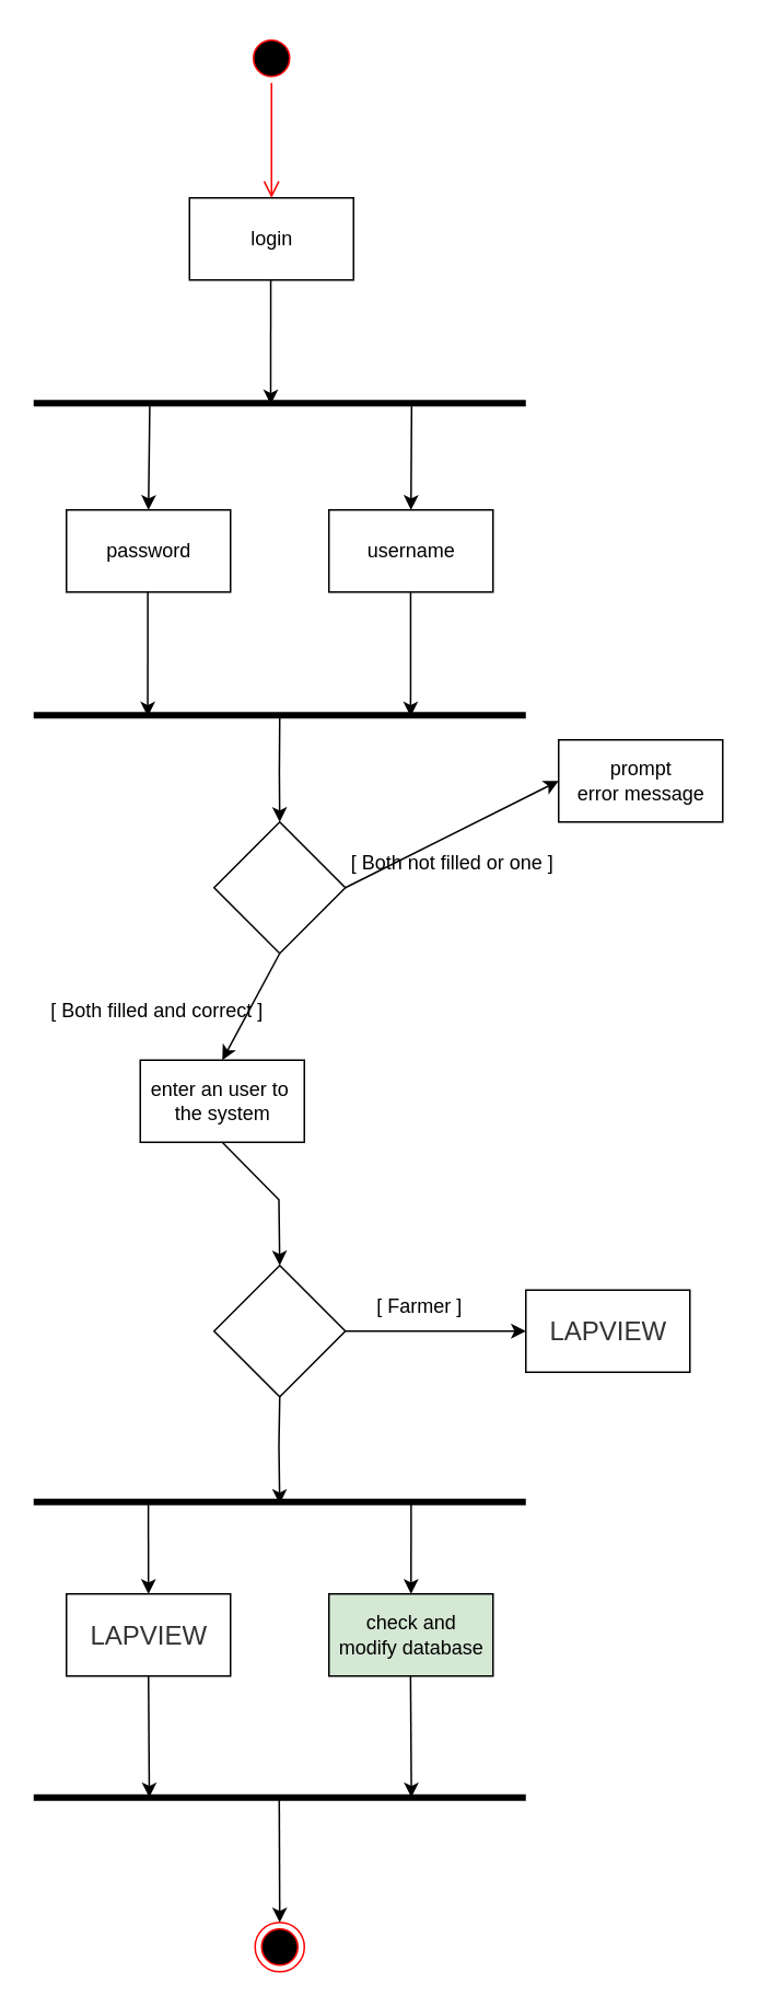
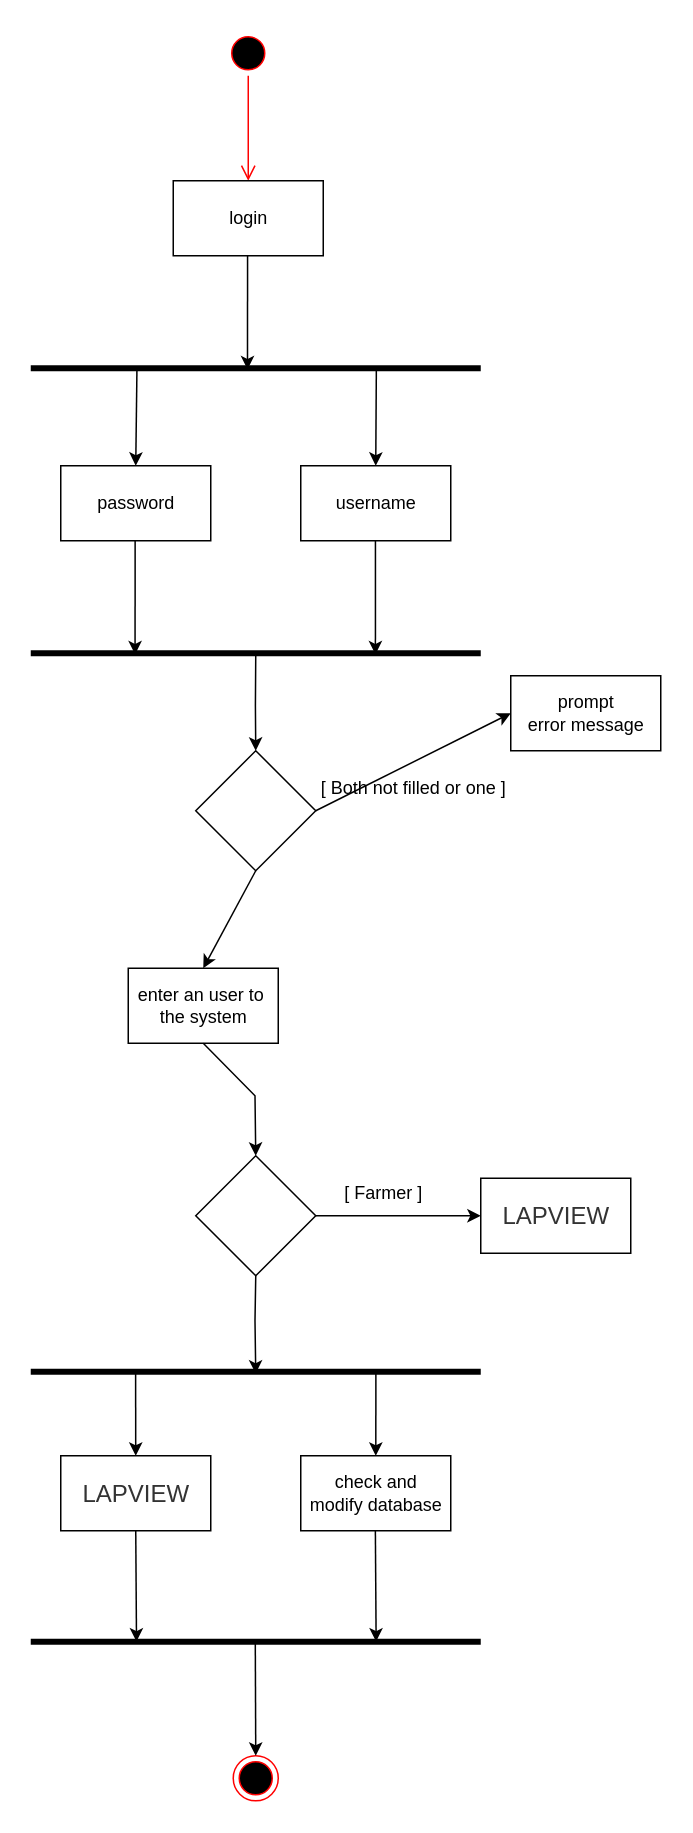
  <mxCell id="0" />
  <mxCell id="1" parent="0" />
  <mxCell id="2" value="" style="ellipse;html=1;shape=startState;fillColor=#000000;strokeColor=#ff0000;" parent="1" vertex="1"><mxGeometry x="150" width="30" height="30" as="geometry" y="20" /></mxCell>
  <mxCell id="3" value="" style="edgeStyle=orthogonalEdgeStyle;html=1;verticalAlign=bottom;endArrow=open;endSize=8;strokeColor=#ff0000;rounded=0;entryX=0.5;entryY=0;entryDx=0;entryDy=0;" parent="1" source="2" target="4" edge="1"><mxGeometry relative="1" as="geometry"><mxPoint x="165" y="110" as="targetPoint" /></mxGeometry></mxCell>
  <mxCell id="4" value="login" style="html=1;dashed=0;whitespace=wrap;" parent="1" vertex="1"><mxGeometry x="115" y="120" width="100" height="50" as="geometry" /></mxCell>
  <mxCell id="5" value="" style="line;strokeWidth=4;html=1;" parent="1" vertex="1"><mxGeometry x="20" y="240" width="300" height="10" as="geometry" /></mxCell>
  <mxCell id="6" value="password" style="html=1;dashed=0;whitespace=wrap;" parent="1" vertex="1"><mxGeometry x="40" y="310" width="100" height="50" as="geometry" /></mxCell>
  <mxCell id="7" value="username" style="html=1;dashed=0;whitespace=wrap;" parent="1" vertex="1"><mxGeometry x="200" y="310" width="100" height="50" as="geometry" /></mxCell>
  <mxCell id="8" value="" style="line;strokeWidth=4;html=1;" parent="1" vertex="1"><mxGeometry x="20" y="430" width="300" height="10" as="geometry" /></mxCell>
  <mxCell id="9" value="" style="endArrow=classic;html=1;rounded=0;entryX=0.5;entryY=0;entryDx=0;entryDy=0;exitX=0.5;exitY=0.527;exitDx=0;exitDy=0;exitPerimeter=0;" parent="1" source="8" target="10" edge="1"><mxGeometry x="-0.2" y="20" width="50" height="50" relative="1" as="geometry"><mxPoint x="169.77" y="440" as="sourcePoint" /><mxPoint x="169.77" y="490" as="targetPoint" /><Array as="points"><mxPoint x="169.77" y="470" /></Array><mxPoint as="offset" /></mxGeometry></mxCell>
  <mxCell id="10" value="" style="rhombus;whiteSpace=wrap;html=1;" parent="1" vertex="1"><mxGeometry x="130" y="500" width="80" height="80" as="geometry" /></mxCell>
  <mxCell id="11" value="" style="endArrow=classic;html=1;rounded=0;entryX=0;entryY=0.5;entryDx=0;entryDy=0;" parent="1" target="13" edge="1"><mxGeometry width="50" height="50" relative="1" as="geometry"><mxPoint x="210" y="540" as="sourcePoint" /><mxPoint x="300" y="540" as="targetPoint" /></mxGeometry></mxCell>
  <mxCell id="12" value="[ Both not filled or one ]" style="text;html=1;align=center;verticalAlign=middle;resizable=0;points=[];autosize=1;strokeColor=none;fillColor=none;" parent="1" vertex="1"><mxGeometry x="200" y="510" width="150" height="30" as="geometry" /></mxCell>
  <mxCell id="13" value="prompt&lt;br&gt;error message" style="html=1;dashed=0;whitespace=wrap;" parent="1" vertex="1"><mxGeometry x="340" y="450" width="100" height="50" as="geometry" /></mxCell>
  <mxCell id="14" value="" style="endArrow=classic;html=1;rounded=0;exitX=0.5;exitY=1;exitDx=0;exitDy=0;entryX=0.5;entryY=0;entryDx=0;entryDy=0;" parent="1" source="10" target="16" edge="1"><mxGeometry width="50" height="50" relative="1" as="geometry"><mxPoint x="170" y="590" as="sourcePoint" /><mxPoint x="170" y="640" as="targetPoint" /></mxGeometry></mxCell>
- <mxCell id="15" value="[ Both filled and correct ]" style="text;html=1;align=center;verticalAlign=middle;resizable=0;points=[];autosize=1;strokeColor=none;fillColor=none;" parent="1" vertex="1"><mxGeometry x="20" y="600" width="150" height="30" as="geometry" /></mxCell>
  <mxCell id="16" value="enter an user to&amp;nbsp;&lt;br&gt;the system" style="html=1;dashed=0;whitespace=wrap;" parent="1" vertex="1"><mxGeometry x="85" y="645" width="100" height="50" as="geometry" /></mxCell>
  <mxCell id="17" value="" style="endArrow=classic;html=1;rounded=0;exitX=0.5;exitY=1;exitDx=0;exitDy=0;entryX=0.5;entryY=0;entryDx=0;entryDy=0;" parent="1" source="16" target="18" edge="1"><mxGeometry width="50" height="50" relative="1" as="geometry"><mxPoint x="169.5" y="710" as="sourcePoint" /><mxPoint x="169.5" y="760" as="targetPoint" /><Array as="points"><mxPoint x="169.5" y="730" /></Array></mxGeometry></mxCell>
  <mxCell id="18" value="" style="rhombus;whiteSpace=wrap;html=1;" parent="1" vertex="1"><mxGeometry x="130" y="770" width="80" height="80" as="geometry" /></mxCell>
  <mxCell id="19" value="" style="endArrow=classic;html=1;rounded=0;entryX=0;entryY=0.5;entryDx=0;entryDy=0;" parent="1" target="22" edge="1"><mxGeometry width="50" height="50" relative="1" as="geometry"><mxPoint x="210" y="810" as="sourcePoint" /><mxPoint x="300" y="810" as="targetPoint" /></mxGeometry></mxCell>
  <mxCell id="20" value="[ Farmer ]" style="text;html=1;align=center;verticalAlign=middle;resizable=0;points=[];autosize=1;strokeColor=none;fillColor=none;" parent="1" vertex="1"><mxGeometry x="215" y="780" width="80" height="30" as="geometry" /></mxCell>
  <mxCell id="21" value="" style="endArrow=classic;html=1;rounded=0;exitX=0.5;exitY=1;exitDx=0;exitDy=0;entryX=0.5;entryY=0.655;entryDx=0;entryDy=0;entryPerimeter=0;" parent="1" source="18" target="31" edge="1"><mxGeometry width="50" height="50" relative="1" as="geometry"><mxPoint x="169.5" y="860" as="sourcePoint" /><mxPoint x="170" y="910" as="targetPoint" /><Array as="points"><mxPoint x="169.5" y="880" /></Array></mxGeometry></mxCell>
  <mxCell id="22" value="&lt;span data-lucid-content=&quot;{&amp;quot;t&amp;quot;:&amp;quot;LAPVIEW&amp;quot;,&amp;quot;m&amp;quot;:[{&amp;quot;s&amp;quot;:0,&amp;quot;n&amp;quot;:&amp;quot;a&amp;quot;,&amp;quot;v&amp;quot;:&amp;quot;center&amp;quot;},{&amp;quot;s&amp;quot;:0,&amp;quot;n&amp;quot;:&amp;quot;s&amp;quot;,&amp;quot;v&amp;quot;:31.333,&amp;quot;e&amp;quot;:7},{&amp;quot;s&amp;quot;:0,&amp;quot;n&amp;quot;:&amp;quot;c&amp;quot;,&amp;quot;v&amp;quot;:&amp;quot;333333ff&amp;quot;,&amp;quot;e&amp;quot;:7}]}&quot; data-lucid-type=&quot;application/vnd.lucid.text&quot;&gt;&lt;span style=&quot;color: rgb(51, 51, 51);&quot;&gt;&lt;font style=&quot;font-size: 16px;&quot;&gt;LAPVIEW&lt;/font&gt;&lt;/span&gt;&lt;/span&gt;" style="html=1;dashed=0;whitespace=wrap;" parent="1" vertex="1"><mxGeometry x="320" y="785" width="100" height="50" as="geometry" /></mxCell>
  <mxCell id="23" value="&lt;span style=&quot;color: rgb(51, 51, 51); font-size: 16px;&quot;&gt;LAPVIEW&lt;/span&gt;" style="html=1;dashed=0;whitespace=wrap;" parent="1" vertex="1"><mxGeometry x="40" y="970" width="100" height="50" as="geometry" /></mxCell>
  <mxCell id="24" value="" style="ellipse;html=1;shape=endState;fillColor=#000000;strokeColor=#ff0000;" parent="1" vertex="1"><mxGeometry x="155" y="1170" width="30" height="30" as="geometry" /></mxCell>
  <mxCell id="25" value="" style="endArrow=classic;html=1;rounded=0;exitX=0.5;exitY=1;exitDx=0;exitDy=0;entryX=0.235;entryY=0.487;entryDx=0;entryDy=0;entryPerimeter=0;" parent="1" source="23" target="33" edge="1"><mxGeometry x="-1" y="-10" width="50" height="50" relative="1" as="geometry"><mxPoint x="170" y="980" as="sourcePoint" /><mxPoint x="90" y="1070" as="targetPoint" /><mxPoint x="10" y="-10" as="offset" /></mxGeometry></mxCell>
  <mxCell id="26" value="" style="endArrow=classic;html=1;rounded=0;exitX=0.433;exitY=0.53;exitDx=0;exitDy=0;exitPerimeter=0;" parent="1" edge="1"><mxGeometry x="-1" y="-20" width="50" height="50" relative="1" as="geometry"><mxPoint x="164.54" y="170" as="sourcePoint" /><mxPoint x="164.5" y="245.76" as="targetPoint" /><mxPoint x="20" y="-20" as="offset" /></mxGeometry></mxCell>
  <mxCell id="27" value="" style="endArrow=classic;html=1;rounded=0;exitX=0.236;exitY=0.509;exitDx=0;exitDy=0;exitPerimeter=0;" parent="1" source="5" edge="1"><mxGeometry width="50" height="50" relative="1" as="geometry"><mxPoint x="90" y="250" as="sourcePoint" /><mxPoint x="90" y="310" as="targetPoint" /></mxGeometry></mxCell>
  <mxCell id="28" value="" style="endArrow=classic;html=1;rounded=0;exitX=0.768;exitY=0.509;exitDx=0;exitDy=0;exitPerimeter=0;" parent="1" source="5" edge="1"><mxGeometry width="50" height="50" relative="1" as="geometry"><mxPoint x="250" y="250" as="sourcePoint" /><mxPoint x="250" y="310" as="targetPoint" /></mxGeometry></mxCell>
  <mxCell id="29" value="" style="endArrow=classic;html=1;rounded=0;exitX=0.433;exitY=0.53;exitDx=0;exitDy=0;exitPerimeter=0;" parent="1" edge="1"><mxGeometry x="-0.472" y="10" width="50" height="50" relative="1" as="geometry"><mxPoint x="249.81" y="360" as="sourcePoint" /><mxPoint x="249.77" y="435.76" as="targetPoint" /><mxPoint as="offset" /></mxGeometry></mxCell>
  <mxCell id="30" value="" style="endArrow=classic;html=1;rounded=0;exitX=0.433;exitY=0.53;exitDx=0;exitDy=0;exitPerimeter=0;" parent="1" edge="1"><mxGeometry x="-0.736" width="50" height="50" relative="1" as="geometry"><mxPoint x="89.59" y="360" as="sourcePoint" /><mxPoint x="89.55" y="435.76" as="targetPoint" /><mxPoint as="offset" /></mxGeometry></mxCell>
  <mxCell id="31" value="" style="line;strokeWidth=4;fillColor=none;align=left;verticalAlign=middle;spacingTop=-1;spacingLeft=3;spacingRight=3;rotatable=0;labelPosition=right;points=[];portConstraint=eastwest;strokeColor=inherit;" parent="1" vertex="1"><mxGeometry x="20" y="910" width="300" height="8" as="geometry" /></mxCell>
- <mxCell id="32" value="&lt;span data-lucid-content=&quot;{&amp;quot;t&amp;quot;:&amp;quot;check and modify database&amp;quot;,&amp;quot;m&amp;quot;:[{&amp;quot;s&amp;quot;:0,&amp;quot;n&amp;quot;:&amp;quot;a&amp;quot;,&amp;quot;v&amp;quot;:&amp;quot;center&amp;quot;},{&amp;quot;s&amp;quot;:0,&amp;quot;n&amp;quot;:&amp;quot;c&amp;quot;,&amp;quot;v&amp;quot;:&amp;quot;#000000ff&amp;quot;,&amp;quot;e&amp;quot;:25},{&amp;quot;s&amp;quot;:0,&amp;quot;n&amp;quot;:&amp;quot;s&amp;quot;,&amp;quot;v&amp;quot;:24.889,&amp;quot;e&amp;quot;:17},{&amp;quot;s&amp;quot;:17,&amp;quot;n&amp;quot;:&amp;quot;s&amp;quot;,&amp;quot;v&amp;quot;:24.889,&amp;quot;e&amp;quot;:25}]}&quot; data-lucid-type=&quot;application/vnd.lucid.text&quot;&gt;&lt;span style=&quot;&quot;&gt;check and &lt;br&gt;modify database&lt;/span&gt;&lt;/span&gt;" style="html=1;dashed=0;whitespace=wrap;fillColor=#d5e8d4;" parent="1" vertex="1"><mxGeometry x="200" y="970" width="100" height="50" as="geometry" /></mxCell>
+ <mxCell id="32" value="&lt;span data-lucid-content=&quot;{&amp;quot;t&amp;quot;:&amp;quot;check and modify database&amp;quot;,&amp;quot;m&amp;quot;:[{&amp;quot;s&amp;quot;:0,&amp;quot;n&amp;quot;:&amp;quot;a&amp;quot;,&amp;quot;v&amp;quot;:&amp;quot;center&amp;quot;},{&amp;quot;s&amp;quot;:0,&amp;quot;n&amp;quot;:&amp;quot;c&amp;quot;,&amp;quot;v&amp;quot;:&amp;quot;#000000ff&amp;quot;,&amp;quot;e&amp;quot;:25},{&amp;quot;s&amp;quot;:0,&amp;quot;n&amp;quot;:&amp;quot;s&amp;quot;,&amp;quot;v&amp;quot;:24.889,&amp;quot;e&amp;quot;:17},{&amp;quot;s&amp;quot;:17,&amp;quot;n&amp;quot;:&amp;quot;s&amp;quot;,&amp;quot;v&amp;quot;:24.889,&amp;quot;e&amp;quot;:25}]}&quot; data-lucid-type=&quot;application/vnd.lucid.text&quot;&gt;&lt;span style=&quot;&quot;&gt;check and &lt;br&gt;modify database&lt;/span&gt;&lt;/span&gt;" style="html=1;dashed=0;whitespace=wrap;" parent="1" vertex="1"><mxGeometry x="200" y="970" width="100" height="50" as="geometry" /></mxCell>
  <mxCell id="33" value="" style="line;strokeWidth=4;fillColor=none;align=left;verticalAlign=middle;spacingTop=-1;spacingLeft=3;spacingRight=3;rotatable=0;labelPosition=right;points=[];portConstraint=eastwest;strokeColor=inherit;" parent="1" vertex="1"><mxGeometry x="20" y="1090" width="300" height="8" as="geometry" /></mxCell>
  <mxCell id="34" value="" style="endArrow=classic;html=1;rounded=0;exitX=0.5;exitY=1;exitDx=0;exitDy=0;entryX=0.235;entryY=0.487;entryDx=0;entryDy=0;entryPerimeter=0;" parent="1" edge="1"><mxGeometry x="-1" y="-10" width="50" height="50" relative="1" as="geometry"><mxPoint x="249.75" y="1020" as="sourcePoint" /><mxPoint x="250.25" y="1093.896" as="targetPoint" /><mxPoint x="10" y="-10" as="offset" /></mxGeometry></mxCell>
  <mxCell id="35" value="" style="endArrow=classic;html=1;rounded=0;exitX=0.233;exitY=0.565;exitDx=0;exitDy=0;exitPerimeter=0;entryX=0.5;entryY=0;entryDx=0;entryDy=0;" parent="1" source="31" target="23" edge="1"><mxGeometry x="-1" y="-10" width="50" height="50" relative="1" as="geometry"><mxPoint x="80" y="918" as="sourcePoint" /><mxPoint x="80" y="970" as="targetPoint" /><mxPoint x="10" y="-10" as="offset" /></mxGeometry></mxCell>
  <mxCell id="36" value="" style="endArrow=classic;html=1;rounded=0;exitX=0.767;exitY=0.593;exitDx=0;exitDy=0;exitPerimeter=0;" parent="1" source="31" target="32" edge="1"><mxGeometry x="-1" y="-10" width="50" height="50" relative="1" as="geometry"><mxPoint x="250" y="930" as="sourcePoint" /><mxPoint x="250.5" y="1003.896" as="targetPoint" /><mxPoint x="10" y="-10" as="offset" /></mxGeometry></mxCell>
  <mxCell id="37" value="" style="endArrow=classic;html=1;rounded=0;exitX=0.499;exitY=0.647;exitDx=0;exitDy=0;entryX=0.5;entryY=0;entryDx=0;entryDy=0;exitPerimeter=0;" parent="1" source="33" target="24" edge="1"><mxGeometry x="-1" y="-10" width="50" height="50" relative="1" as="geometry"><mxPoint x="170" y="1120" as="sourcePoint" /><mxPoint x="170.5" y="1193.896" as="targetPoint" /><mxPoint x="10" y="-10" as="offset" /></mxGeometry></mxCell>
